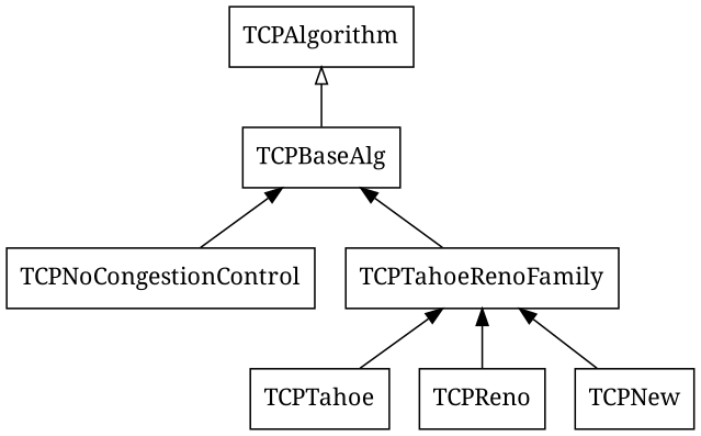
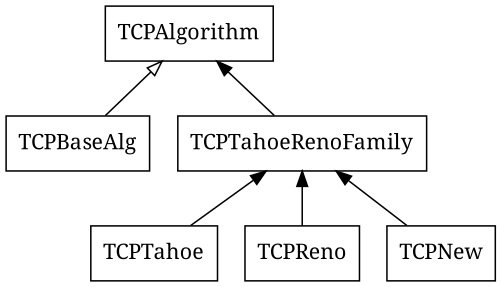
  digraph {
    fontname="Noto Serif"
    fontsize=10
    rankdir=BT
    node [fontname="Noto Serif" shape=rectangle]
    edge [fontname="Noto Serif"]
    n1 [label=TCPAlgorithm]
    TCPBaseAlg
-   TCPNoCongestionControl
    TCPTahoeRenoFamily
    TCPTahoe
    TCPReno
    TCPNew
    TCPBaseAlg -> n1 [arrowhead=empty]
-   TCPNoCongestionControl -> TCPBaseAlg
-   TCPTahoeRenoFamily -> TCPBaseAlg
+   TCPTahoeRenoFamily -> n1
    TCPTahoe -> TCPTahoeRenoFamily
    TCPReno -> TCPTahoeRenoFamily
    TCPNew -> TCPTahoeRenoFamily
  }
